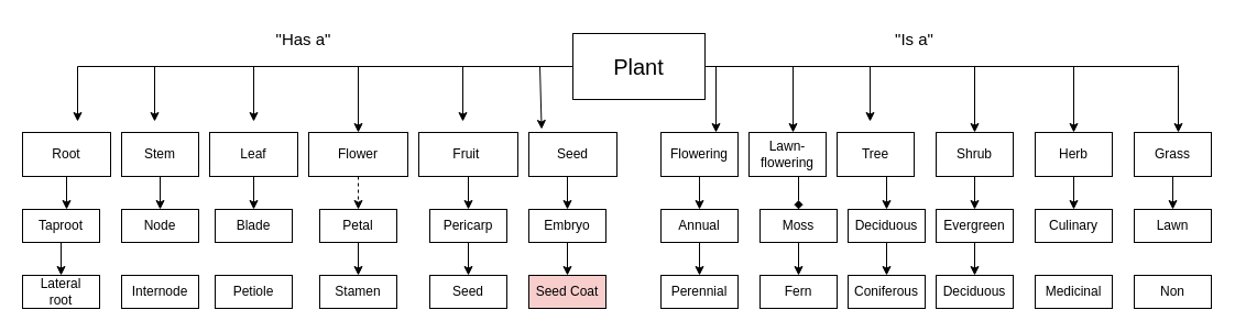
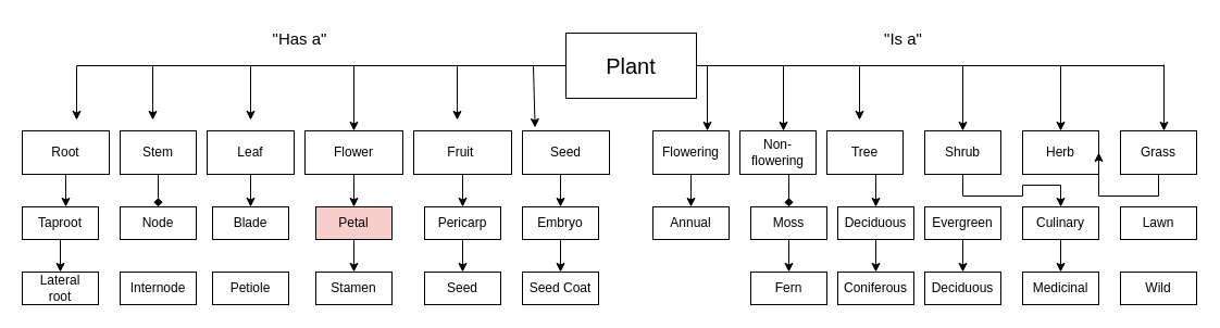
  <mxCell id="0" />
  <mxCell id="1" parent="0" />
  <mxCell id="2" value="&lt;font style=&quot;font-size: 20px;&quot;&gt;Plant&lt;/font&gt;" style="rounded=0;whiteSpace=wrap;html=1;" vertex="1" parent="1"><mxGeometry x="520" y="30" width="120" height="60" as="geometry" /></mxCell>
- <mxCell id="3" style="edgeStyle=orthogonalEdgeStyle;rounded=0;orthogonalLoop=1;jettySize=auto;html=1;exitX=0.5;exitY=1;exitDx=0;exitDy=0;entryX=0.5;entryY=0;entryDx=0;entryDy=0;" edge="1" parent="1" source="4" target="36"><mxGeometry relative="1" as="geometry" /></mxCell>
+ <mxCell id="3" style="edgeStyle=orthogonalEdgeStyle;rounded=0;orthogonalLoop=1;jettySize=auto;html=1;exitX=0.5;exitY=1;exitDx=0;exitDy=0;entryX=0.5;entryY=0;entryDx=0;entryDy=0;endArrow=diamond;" edge="1" parent="1" source="4" target="36"><mxGeometry relative="1" as="geometry" /></mxCell>
  <mxCell id="4" value="Stem" style="rounded=0;whiteSpace=wrap;html=1;" vertex="1" parent="1"><mxGeometry y="120" width="70" height="40" as="geometry" x="110" /></mxCell>
  <mxCell id="5" value="Leaf" style="rounded=0;whiteSpace=wrap;html=1;" vertex="1" parent="1"><mxGeometry x="190" y="120" width="80" height="40" as="geometry" /></mxCell>
  <mxCell id="6" value="&lt;div&gt;&lt;br&gt;&lt;/div&gt;Root&lt;div&gt;&lt;br&gt;&lt;/div&gt;" style="rounded=0;whiteSpace=wrap;html=1;" vertex="1" parent="1"><mxGeometry x="20" y="120" width="80" height="40" as="geometry" /></mxCell>
- <mxCell id="7" style="edgeStyle=orthogonalEdgeStyle;rounded=0;orthogonalLoop=1;jettySize=auto;html=1;exitX=0.5;exitY=1;exitDx=0;exitDy=0;entryX=0.5;entryY=0;entryDx=0;entryDy=0;dashed=1;" edge="1" parent="1" source="8" target="42"><mxGeometry relative="1" as="geometry" /></mxCell>
+ <mxCell id="7" style="edgeStyle=orthogonalEdgeStyle;rounded=0;orthogonalLoop=1;jettySize=auto;html=1;exitX=0.5;exitY=1;exitDx=0;exitDy=0;entryX=0.5;entryY=0;entryDx=0;entryDy=0;" edge="1" parent="1" source="8" target="42"><mxGeometry relative="1" as="geometry" /></mxCell>
  <mxCell id="8" value="Flower" style="rounded=0;whiteSpace=wrap;html=1;" vertex="1" parent="1"><mxGeometry x="280" y="120" width="90" height="40" as="geometry" /></mxCell>
  <mxCell id="9" style="edgeStyle=orthogonalEdgeStyle;rounded=0;orthogonalLoop=1;jettySize=auto;html=1;exitX=0.5;exitY=1;exitDx=0;exitDy=0;entryX=0.5;entryY=0;entryDx=0;entryDy=0;" edge="1" parent="1" source="10" target="45"><mxGeometry relative="1" as="geometry" /></mxCell>
  <mxCell id="10" value="Fruit&amp;nbsp;" style="rounded=0;whiteSpace=wrap;html=1;" vertex="1" parent="1"><mxGeometry x="380" y="120" width="90" height="40" as="geometry" /></mxCell>
  <mxCell id="11" style="edgeStyle=orthogonalEdgeStyle;rounded=0;orthogonalLoop=1;jettySize=auto;html=1;exitX=0.5;exitY=1;exitDx=0;exitDy=0;entryX=0.5;entryY=0;entryDx=0;entryDy=0;" edge="1" parent="1" source="12" target="48"><mxGeometry relative="1" as="geometry" /></mxCell>
  <mxCell id="12" value="Seed" style="rounded=0;whiteSpace=wrap;html=1;" vertex="1" parent="1"><mxGeometry x="480" y="120" width="80" height="40" as="geometry" /></mxCell>
  <mxCell id="13" style="edgeStyle=orthogonalEdgeStyle;rounded=0;orthogonalLoop=1;jettySize=auto;html=1;exitX=0.5;exitY=1;exitDx=0;exitDy=0;entryX=0.5;entryY=0;entryDx=0;entryDy=0;" edge="1" parent="1" source="14" target="57"><mxGeometry relative="1" as="geometry" /></mxCell>
  <mxCell id="14" value="Tree" style="rounded=0;whiteSpace=wrap;html=1;" vertex="1" parent="1"><mxGeometry x="760" y="120" width="70" height="40" as="geometry" /></mxCell>
  <mxCell id="15" style="edgeStyle=orthogonalEdgeStyle;rounded=0;orthogonalLoop=1;jettySize=auto;html=1;exitX=0.5;exitY=1;exitDx=0;exitDy=0;entryX=0.5;entryY=0;entryDx=0;entryDy=0;endArrow=diamond;" edge="1" parent="1" source="16" target="54"><mxGeometry relative="1" as="geometry" /></mxCell>
- <mxCell id="16" value="Lawn-flowering" style="rounded=0;whiteSpace=wrap;html=1;" vertex="1" parent="1"><mxGeometry x="680" y="120" width="70" height="40" as="geometry" /></mxCell>
+ <mxCell id="16" value="Non-flowering" style="rounded=0;whiteSpace=wrap;html=1;" vertex="1" parent="1"><mxGeometry x="680" y="120" width="70" height="40" as="geometry" /></mxCell>
  <mxCell id="17" style="edgeStyle=orthogonalEdgeStyle;rounded=0;orthogonalLoop=1;jettySize=auto;html=1;exitX=0.5;exitY=1;exitDx=0;exitDy=0;" edge="1" parent="1" source="18" target="51"><mxGeometry relative="1" as="geometry" /></mxCell>
  <mxCell id="18" value="Flowering" style="rounded=0;whiteSpace=wrap;html=1;" vertex="1" parent="1"><mxGeometry x="600" y="120" width="70" height="40" as="geometry" /></mxCell>
- <mxCell id="19" style="edgeStyle=orthogonalEdgeStyle;rounded=0;orthogonalLoop=1;jettySize=auto;html=1;exitX=0.5;exitY=1;exitDx=0;exitDy=0;entryX=0.5;entryY=0;entryDx=0;entryDy=0;" edge="1" parent="1" source="20" target="60"><mxGeometry relative="1" as="geometry" /></mxCell>
+ <mxCell id="19" style="edgeStyle=orthogonalEdgeStyle;rounded=0;orthogonalLoop=1;jettySize=auto;html=1;exitX=0.5;exitY=1;exitDx=0;exitDy=0;" edge="1" parent="1" source="20" target="63"><mxGeometry relative="1" as="geometry" /></mxCell>
  <mxCell id="20" value="Shrub" style="rounded=0;whiteSpace=wrap;html=1;" vertex="1" parent="1"><mxGeometry x="850" y="120" width="70" height="40" as="geometry" /></mxCell>
- <mxCell id="21" style="edgeStyle=orthogonalEdgeStyle;rounded=0;orthogonalLoop=1;jettySize=auto;html=1;exitX=0.5;exitY=1;exitDx=0;exitDy=0;entryX=0.5;entryY=0;entryDx=0;entryDy=0;" edge="1" parent="1" source="22" target="63"><mxGeometry relative="1" as="geometry" /></mxCell>
  <mxCell id="22" value="Herb" style="rounded=0;whiteSpace=wrap;html=1;" vertex="1" parent="1"><mxGeometry x="940" y="120" width="70" height="40" as="geometry" /></mxCell>
- <mxCell id="23" style="edgeStyle=orthogonalEdgeStyle;rounded=0;orthogonalLoop=1;jettySize=auto;html=1;exitX=0.5;exitY=1;exitDx=0;exitDy=0;entryX=0.5;entryY=0;entryDx=0;entryDy=0;" edge="1" parent="1" source="24" target="65"><mxGeometry relative="1" as="geometry" /></mxCell>
+ <mxCell id="23" style="edgeStyle=orthogonalEdgeStyle;rounded=0;orthogonalLoop=1;jettySize=auto;html=1;exitX=0.5;exitY=1;exitDx=0;exitDy=0;" edge="1" parent="1" source="24" target="22"><mxGeometry relative="1" as="geometry" /></mxCell>
  <mxCell id="24" value="Grass" style="rounded=0;whiteSpace=wrap;html=1;" vertex="1" parent="1"><mxGeometry x="1030" y="120" width="70" height="40" as="geometry" /></mxCell>
  <mxCell id="25" value="" style="endArrow=none;html=1;rounded=0;" edge="1" parent="1"><mxGeometry width="50" height="50" relative="1" as="geometry"><mxPoint x="70" y="60" as="sourcePoint" /><mxPoint x="520" y="60" as="targetPoint" /></mxGeometry></mxCell>
  <mxCell id="26" value="" style="endArrow=classic;html=1;rounded=0;" edge="1" parent="1"><mxGeometry width="50" height="50" relative="1" as="geometry"><mxPoint x="70" y="60" as="sourcePoint" /><mxPoint x="70" y="110" as="targetPoint" /></mxGeometry></mxCell>
  <mxCell id="27" value="" style="endArrow=classic;html=1;rounded=0;" edge="1" parent="1"><mxGeometry width="50" height="50" relative="1" as="geometry"><mxPoint x="140" y="60" as="sourcePoint" /><mxPoint x="140" y="110" as="targetPoint" /></mxGeometry></mxCell>
  <mxCell id="28" value="" style="endArrow=classic;html=1;rounded=0;" edge="1" parent="1"><mxGeometry width="50" height="50" relative="1" as="geometry"><mxPoint x="230" y="60" as="sourcePoint" /><mxPoint x="230" y="110" as="targetPoint" /></mxGeometry></mxCell>
  <mxCell id="29" value="" style="endArrow=classic;html=1;rounded=0;entryX=0.5;entryY=0;entryDx=0;entryDy=0;" edge="1" parent="1" target="8"><mxGeometry width="50" height="50" relative="1" as="geometry"><mxPoint x="325" y="60" as="sourcePoint" /><mxPoint x="370" y="10" as="targetPoint" /></mxGeometry></mxCell>
  <mxCell id="30" value="" style="endArrow=classic;html=1;rounded=0;" edge="1" parent="1"><mxGeometry width="50" height="50" relative="1" as="geometry"><mxPoint x="420" y="60" as="sourcePoint" /><mxPoint x="420" y="110" as="targetPoint" /></mxGeometry></mxCell>
  <mxCell id="31" value="" style="endArrow=classic;html=1;rounded=0;entryX=0.145;entryY=-0.075;entryDx=0;entryDy=0;entryPerimeter=0;" edge="1" parent="1" target="12"><mxGeometry width="50" height="50" relative="1" as="geometry"><mxPoint x="490" y="60" as="sourcePoint" /><mxPoint x="540" y="10" as="targetPoint" /></mxGeometry></mxCell>
  <mxCell id="32" value="&lt;font style=&quot;font-size: 15px;&quot;&gt;&quot;Has a&quot;&lt;/font&gt;" style="text;html=1;align=center;verticalAlign=middle;resizable=0;points=[];autosize=1;strokeColor=none;fillColor=none;" vertex="1" parent="1"><mxGeometry x="240" y="20" width="70" height="30" as="geometry" /></mxCell>
  <mxCell id="33" value="" style="edgeStyle=orthogonalEdgeStyle;rounded=0;orthogonalLoop=1;jettySize=auto;html=1;" edge="1" parent="1" source="34" target="35"><mxGeometry relative="1" as="geometry" /></mxCell>
  <mxCell id="34" value="Taproot" style="rounded=0;whiteSpace=wrap;html=1;" vertex="1" parent="1"><mxGeometry x="20" y="190" width="70" height="30" as="geometry" /></mxCell>
  <mxCell id="35" value="Lateral&lt;div&gt;root&lt;/div&gt;" style="rounded=0;whiteSpace=wrap;html=1;" vertex="1" parent="1"><mxGeometry x="20" y="250" width="70" height="30" as="geometry" /></mxCell>
  <mxCell id="36" value="Node" style="rounded=0;whiteSpace=wrap;html=1;" vertex="1" parent="1"><mxGeometry y="190" width="70" height="30" as="geometry" x="110" /></mxCell>
  <mxCell id="37" value="Internode" style="rounded=0;whiteSpace=wrap;html=1;" vertex="1" parent="1"><mxGeometry y="250" width="70" height="30" as="geometry" x="110" /></mxCell>
  <mxCell id="38" value="Blade" style="rounded=0;whiteSpace=wrap;html=1;" vertex="1" parent="1"><mxGeometry x="195" y="190" width="70" height="30" as="geometry" /></mxCell>
  <mxCell id="39" value="Petiole" style="rounded=0;whiteSpace=wrap;html=1;" vertex="1" parent="1"><mxGeometry x="195" y="250" width="70" height="30" as="geometry" /></mxCell>
  <mxCell id="40" value="" style="endArrow=classic;html=1;rounded=0;" edge="1" parent="1"><mxGeometry width="50" height="50" relative="1" as="geometry"><mxPoint x="60" y="160" as="sourcePoint" /><mxPoint x="60" y="190" as="targetPoint" /></mxGeometry></mxCell>
  <mxCell id="41" value="" style="edgeStyle=orthogonalEdgeStyle;rounded=0;orthogonalLoop=1;jettySize=auto;html=1;" edge="1" parent="1" source="42" target="43"><mxGeometry relative="1" as="geometry" /></mxCell>
- <mxCell id="42" value="Petal" style="rounded=0;whiteSpace=wrap;html=1;" vertex="1" parent="1"><mxGeometry x="290" y="190" width="70" height="30" as="geometry" /></mxCell>
+ <mxCell id="42" value="Petal" style="rounded=0;whiteSpace=wrap;html=1;fillColor=#f8cecc;" vertex="1" parent="1"><mxGeometry x="290" y="190" width="70" height="30" as="geometry" /></mxCell>
  <mxCell id="43" value="Stamen" style="rounded=0;whiteSpace=wrap;html=1;" vertex="1" parent="1"><mxGeometry x="290" y="250" width="70" height="30" as="geometry" /></mxCell>
  <mxCell id="44" value="" style="edgeStyle=orthogonalEdgeStyle;rounded=0;orthogonalLoop=1;jettySize=auto;html=1;" edge="1" parent="1" source="45" target="46"><mxGeometry relative="1" as="geometry" /></mxCell>
  <mxCell id="45" value="Pericarp" style="rounded=0;whiteSpace=wrap;html=1;" vertex="1" parent="1"><mxGeometry x="390" y="190" width="70" height="30" as="geometry" /></mxCell>
  <mxCell id="46" value="Seed" style="rounded=0;whiteSpace=wrap;html=1;" vertex="1" parent="1"><mxGeometry x="390" y="250" width="70" height="30" as="geometry" /></mxCell>
  <mxCell id="47" value="" style="edgeStyle=orthogonalEdgeStyle;rounded=0;orthogonalLoop=1;jettySize=auto;html=1;" edge="1" parent="1" source="48" target="49"><mxGeometry relative="1" as="geometry" /></mxCell>
  <mxCell id="48" value="Embryo" style="rounded=0;whiteSpace=wrap;html=1;" vertex="1" parent="1"><mxGeometry x="480" y="190" width="70" height="30" as="geometry" /></mxCell>
- <mxCell id="49" value="Seed Coat" style="rounded=0;whiteSpace=wrap;html=1;fillColor=#f8cecc;" vertex="1" parent="1"><mxGeometry x="480" y="250" width="70" height="30" as="geometry" /></mxCell>
- <mxCell id="50" value="" style="edgeStyle=orthogonalEdgeStyle;rounded=0;orthogonalLoop=1;jettySize=auto;html=1;" edge="1" parent="1" source="51" target="52"><mxGeometry relative="1" as="geometry" /></mxCell>
+ <mxCell id="49" value="Seed Coat" style="rounded=0;whiteSpace=wrap;html=1;" vertex="1" parent="1"><mxGeometry x="480" y="250" width="70" height="30" as="geometry" /></mxCell>
  <mxCell id="51" value="Annual" style="rounded=0;whiteSpace=wrap;html=1;" vertex="1" parent="1"><mxGeometry x="600" y="190" width="70" height="30" as="geometry" /></mxCell>
- <mxCell id="52" value="Perennial" style="rounded=0;whiteSpace=wrap;html=1;" vertex="1" parent="1"><mxGeometry x="600" y="250" width="70" height="30" as="geometry" /></mxCell>
  <mxCell id="53" value="" style="edgeStyle=orthogonalEdgeStyle;rounded=0;orthogonalLoop=1;jettySize=auto;html=1;" edge="1" parent="1" source="54" target="55"><mxGeometry relative="1" as="geometry" /></mxCell>
  <mxCell id="54" value="Moss" style="rounded=0;whiteSpace=wrap;html=1;" vertex="1" parent="1"><mxGeometry x="690" y="190" width="70" height="30" as="geometry" /></mxCell>
  <mxCell id="55" value="Fern" style="rounded=0;whiteSpace=wrap;html=1;" vertex="1" parent="1"><mxGeometry x="690" y="250" width="70" height="30" as="geometry" /></mxCell>
  <mxCell id="56" value="" style="edgeStyle=orthogonalEdgeStyle;rounded=0;orthogonalLoop=1;jettySize=auto;html=1;" edge="1" parent="1" source="57" target="58"><mxGeometry relative="1" as="geometry" /></mxCell>
  <mxCell id="57" value="Deciduous" style="rounded=0;whiteSpace=wrap;html=1;" vertex="1" parent="1"><mxGeometry x="770" y="190" width="70" height="30" as="geometry" /></mxCell>
  <mxCell id="58" value="Coniferous" style="rounded=0;whiteSpace=wrap;html=1;" vertex="1" parent="1"><mxGeometry x="770" y="250" width="70" height="30" as="geometry" /></mxCell>
  <mxCell id="59" value="" style="edgeStyle=orthogonalEdgeStyle;rounded=0;orthogonalLoop=1;jettySize=auto;html=1;" edge="1" parent="1" source="60" target="61"><mxGeometry relative="1" as="geometry" /></mxCell>
  <mxCell id="60" value="Evergreen" style="rounded=0;whiteSpace=wrap;html=1;" vertex="1" parent="1"><mxGeometry x="850" y="190" width="70" height="30" as="geometry" /></mxCell>
  <mxCell id="61" value="Deciduous" style="rounded=0;whiteSpace=wrap;html=1;" vertex="1" parent="1"><mxGeometry x="850" y="250" width="70" height="30" as="geometry" /></mxCell>
+ <mxCell id="62" value="" style="edgeStyle=orthogonalEdgeStyle;rounded=0;orthogonalLoop=1;jettySize=auto;html=1;" edge="1" parent="1" source="63" target="64"><mxGeometry relative="1" as="geometry" /></mxCell>
  <mxCell id="63" value="Culinary" style="rounded=0;whiteSpace=wrap;html=1;" vertex="1" parent="1"><mxGeometry x="940" y="190" width="70" height="30" as="geometry" /></mxCell>
  <mxCell id="64" value="Medicinal" style="rounded=0;whiteSpace=wrap;html=1;" vertex="1" parent="1"><mxGeometry x="940" y="250" width="70" height="30" as="geometry" /></mxCell>
  <mxCell id="65" value="Lawn" style="rounded=0;whiteSpace=wrap;html=1;" vertex="1" parent="1"><mxGeometry x="1030" y="190" width="70" height="30" as="geometry" /></mxCell>
- <mxCell id="66" value="Non" style="rounded=0;whiteSpace=wrap;html=1;" vertex="1" parent="1"><mxGeometry x="1030" y="250" width="70" height="30" as="geometry" /></mxCell>
+ <mxCell id="66" value="Wild" style="rounded=0;whiteSpace=wrap;html=1;" vertex="1" parent="1"><mxGeometry x="1030" y="250" width="70" height="30" as="geometry" /></mxCell>
  <mxCell id="67" value="" style="endArrow=none;html=1;rounded=0;" edge="1" parent="1"><mxGeometry width="50" height="50" relative="1" as="geometry"><mxPoint x="640" y="60" as="sourcePoint" /><mxPoint x="1070" y="60" as="targetPoint" /></mxGeometry></mxCell>
  <mxCell id="68" value="" style="endArrow=classic;html=1;rounded=0;" edge="1" parent="1"><mxGeometry width="50" height="50" relative="1" as="geometry"><mxPoint x="650" y="60" as="sourcePoint" /><mxPoint x="650" y="120" as="targetPoint" /></mxGeometry></mxCell>
  <mxCell id="69" value="" style="endArrow=classic;html=1;rounded=0;" edge="1" parent="1"><mxGeometry width="50" height="50" relative="1" as="geometry"><mxPoint x="720" y="60" as="sourcePoint" /><mxPoint x="720" y="120" as="targetPoint" /></mxGeometry></mxCell>
  <mxCell id="70" value="" style="endArrow=classic;html=1;rounded=0;" edge="1" parent="1"><mxGeometry width="50" height="50" relative="1" as="geometry"><mxPoint x="790" y="60" as="sourcePoint" /><mxPoint x="790" y="110" as="targetPoint" /></mxGeometry></mxCell>
  <mxCell id="71" value="" style="endArrow=classic;html=1;rounded=0;entryX=0.5;entryY=0;entryDx=0;entryDy=0;" edge="1" parent="1" target="20"><mxGeometry width="50" height="50" relative="1" as="geometry"><mxPoint x="885" y="60" as="sourcePoint" /><mxPoint x="930" y="10" as="targetPoint" /></mxGeometry></mxCell>
  <mxCell id="72" value="" style="endArrow=classic;html=1;rounded=0;entryX=0.5;entryY=0;entryDx=0;entryDy=0;" edge="1" parent="1" target="22"><mxGeometry width="50" height="50" relative="1" as="geometry"><mxPoint x="975" y="60" as="sourcePoint" /><mxPoint x="1020" y="10" as="targetPoint" /></mxGeometry></mxCell>
  <mxCell id="73" value="" style="endArrow=classic;html=1;rounded=0;" edge="1" parent="1"><mxGeometry width="50" height="50" relative="1" as="geometry"><mxPoint x="1070" y="59" as="sourcePoint" /><mxPoint x="1070" y="120" as="targetPoint" /></mxGeometry></mxCell>
  <mxCell id="74" value="" style="endArrow=classic;html=1;rounded=0;entryX=0.5;entryY=0;entryDx=0;entryDy=0;" edge="1" parent="1" target="38"><mxGeometry width="50" height="50" relative="1" as="geometry"><mxPoint x="230" y="160" as="sourcePoint" /><mxPoint x="280" y="110" as="targetPoint" /></mxGeometry></mxCell>
  <mxCell id="75" value="&lt;font style=&quot;font-size: 15px;&quot;&gt;&quot;Is a&quot;&lt;/font&gt;" style="text;html=1;align=center;verticalAlign=middle;resizable=0;points=[];autosize=1;strokeColor=none;fillColor=none;" vertex="1" parent="1"><mxGeometry x="800" y="20" width="60" height="30" as="geometry" /></mxCell>
